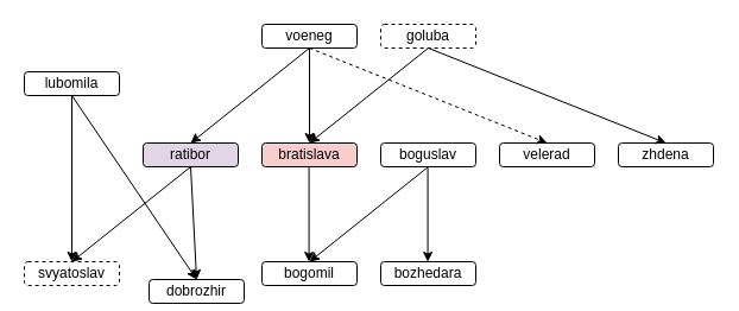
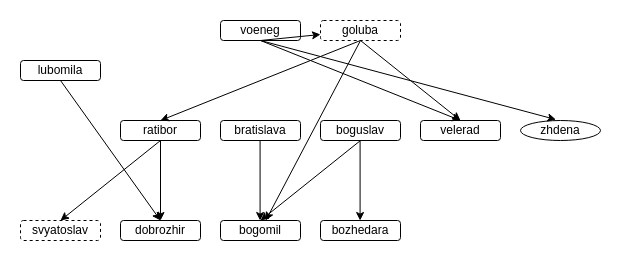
  <mxCell id="0" />
  <mxCell id="1" parent="0" />
  <mxCell id="2" value="voeneg" style="rounded=1;whiteSpace=wrap;html=1;" parent="1" vertex="1"><mxGeometry x="220" y="20" width="80" height="20" as="geometry" /></mxCell>
  <mxCell id="3" value="goluba" style="rounded=1;whiteSpace=wrap;html=1;dashed=1;" parent="1" vertex="1"><mxGeometry x="320" y="20" width="80" height="20" as="geometry" /></mxCell>
- <mxCell id="4" value="ratibor" style="rounded=1;whiteSpace=wrap;html=1;fillColor=#e1d5e7;" parent="1" vertex="1"><mxGeometry x="120" y="120" width="80" height="20" as="geometry" /></mxCell>
- <mxCell id="5" value="bratislava" style="rounded=1;whiteSpace=wrap;html=1;fillColor=#f8cecc;" parent="1" vertex="1"><mxGeometry x="220" y="120" width="80" height="20" as="geometry" /></mxCell>
+ <mxCell id="4" value="ratibor" style="rounded=1;whiteSpace=wrap;html=1;" parent="1" vertex="1"><mxGeometry x="120" y="120" width="80" height="20" as="geometry" /></mxCell>
+ <mxCell id="5" value="bratislava" style="rounded=1;whiteSpace=wrap;html=1;" parent="1" vertex="1"><mxGeometry x="220" y="120" width="80" height="20" as="geometry" /></mxCell>
  <mxCell id="6" value="velerad" style="rounded=1;whiteSpace=wrap;html=1;" parent="1" vertex="1"><mxGeometry x="420" y="120" width="80" height="20" as="geometry" /></mxCell>
- <mxCell id="7" value="zhdena" style="rounded=1;whiteSpace=wrap;html=1;" parent="1" vertex="1"><mxGeometry x="520" y="120" width="80" height="20" as="geometry" /></mxCell>
- <mxCell id="8" value="" style="endArrow=classic;html=1;exitX=0.5;exitY=1;exitDx=0;exitDy=0;entryX=0.5;entryY=0;entryDx=0;entryDy=0;" parent="1" source="3" target="7" edge="1"><mxGeometry width="50" height="50" relative="1" as="geometry"><mxPoint x="370" y="310" as="sourcePoint" /><mxPoint x="420" y="260" as="targetPoint" /></mxGeometry></mxCell>
- <mxCell id="11" value="" style="endArrow=classic;html=1;entryX=0.5;entryY=0;entryDx=0;entryDy=0;exitX=0.5;exitY=1;exitDx=0;exitDy=0;" parent="1" target="5" edge="1" source="3"><mxGeometry width="50" height="50" relative="1" as="geometry"><mxPoint x="360" y="60" as="sourcePoint" /><mxPoint x="420" y="180" as="targetPoint" /></mxGeometry></mxCell>
- <mxCell id="12" value="" style="endArrow=classic;html=1;exitX=0.5;exitY=1;exitDx=0;exitDy=0;entryX=0.5;entryY=0;entryDx=0;entryDy=0;" parent="1" source="2" target="4" edge="1"><mxGeometry width="50" height="50" relative="1" as="geometry"><mxPoint x="410" y="90" as="sourcePoint" /><mxPoint x="570" y="170" as="targetPoint" /></mxGeometry></mxCell>
- <mxCell id="13" value="" style="endArrow=classic;html=1;exitX=0.5;exitY=1;exitDx=0;exitDy=0;" parent="1" source="2" target="5" edge="1"><mxGeometry width="50" height="50" relative="1" as="geometry"><mxPoint x="420" y="100" as="sourcePoint" /><mxPoint x="580" y="180" as="targetPoint" /></mxGeometry></mxCell>
- <mxCell id="14" value="" style="endArrow=classic;html=1;exitX=0.5;exitY=1;exitDx=0;exitDy=0;entryX=0.5;entryY=0;entryDx=0;entryDy=0;dashed=1;" parent="1" source="2" target="6" edge="1"><mxGeometry width="50" height="50" relative="1" as="geometry"><mxPoint x="430" y="110" as="sourcePoint" /><mxPoint x="590" y="190" as="targetPoint" /></mxGeometry></mxCell>
+ <mxCell id="7" value="zhdena" style="ellipse;whiteSpace=wrap;html=1;" parent="1" vertex="1"><mxGeometry x="520" y="120" width="80" height="20" as="geometry" /></mxCell>
+ <mxCell id="9" value="" style="endArrow=classic;html=1;exitX=0.5;exitY=1;exitDx=0;exitDy=0;entryX=0.5;entryY=0;entryDx=0;entryDy=0;" parent="1" source="3" target="6" edge="1"><mxGeometry width="50" height="50" relative="1" as="geometry"><mxPoint x="410" y="90" as="sourcePoint" /><mxPoint x="570" y="170" as="targetPoint" /></mxGeometry></mxCell>
+ <mxCell id="10" value="" style="endArrow=classic;html=1;exitX=0.5;exitY=1;exitDx=0;exitDy=0;entryX=0.5;entryY=0;entryDx=0;entryDy=0;" parent="1" source="3" target="4" edge="1"><mxGeometry width="50" height="50" relative="1" as="geometry"><mxPoint x="410" y="90" as="sourcePoint" /><mxPoint x="410" y="170" as="targetPoint" /></mxGeometry></mxCell>
+ <mxCell id="11" value="" style="endArrow=classic;html=1;exitX=0.5;exitY=1;exitDx=0;exitDy=0;" parent="1" target="24" edge="1" source="3"><mxGeometry width="50" height="50" relative="1" as="geometry"><mxPoint x="360" y="60" as="sourcePoint" /><mxPoint x="420" y="180" as="targetPoint" /></mxGeometry></mxCell>
+ <mxCell id="13" value="" style="endArrow=classic;html=1;exitX=0.5;exitY=1;exitDx=0;exitDy=0;" parent="1" source="2" target="3" edge="1"><mxGeometry width="50" height="50" relative="1" as="geometry"><mxPoint x="420" y="100" as="sourcePoint" /><mxPoint x="580" y="180" as="targetPoint" /></mxGeometry></mxCell>
+ <mxCell id="14" value="" style="endArrow=classic;html=1;exitX=0.5;exitY=1;exitDx=0;exitDy=0;entryX=0.5;entryY=0;entryDx=0;entryDy=0;" parent="1" source="2" target="6" edge="1"><mxGeometry width="50" height="50" relative="1" as="geometry"><mxPoint x="430" y="110" as="sourcePoint" /><mxPoint x="590" y="190" as="targetPoint" /></mxGeometry></mxCell>
+ <mxCell id="15" value="" style="endArrow=classic;html=1;exitX=0.5;exitY=1;exitDx=0;exitDy=0;entryX=0.443;entryY=-0.045;entryDx=0;entryDy=0;entryPerimeter=0;" parent="1" source="2" target="7" edge="1"><mxGeometry width="50" height="50" relative="1" as="geometry"><mxPoint x="440" y="120" as="sourcePoint" /><mxPoint x="600" y="200" as="targetPoint" /></mxGeometry></mxCell>
  <mxCell id="16" value="lubomila" style="rounded=1;whiteSpace=wrap;html=1;" vertex="1" parent="1"><mxGeometry x="20" y="60" width="80" height="20" as="geometry" /></mxCell>
  <mxCell id="17" value="boguslav" style="rounded=1;whiteSpace=wrap;html=1;" vertex="1" parent="1"><mxGeometry x="320" y="120" width="80" height="20" as="geometry" /></mxCell>
- <mxCell id="18" value="dobrozhir" style="rounded=1;whiteSpace=wrap;html=1;" vertex="1" parent="1"><mxGeometry x="125" y="235" width="80" height="20" as="geometry" /></mxCell>
+ <mxCell id="18" value="dobrozhir" style="rounded=1;whiteSpace=wrap;html=1;" vertex="1" parent="1"><mxGeometry x="120" y="220" width="80" height="20" as="geometry" /></mxCell>
  <mxCell id="19" value="svyatoslav" style="rounded=1;whiteSpace=wrap;html=1;dashed=1;" vertex="1" parent="1"><mxGeometry x="20" y="220" width="80" height="20" as="geometry" /></mxCell>
  <mxCell id="20" value="" style="endArrow=classic;html=1;exitX=0.5;exitY=1;exitDx=0;exitDy=0;entryX=0.5;entryY=0;entryDx=0;entryDy=0;" edge="1" parent="1" source="4" target="18"><mxGeometry width="50" height="50" relative="1" as="geometry"><mxPoint x="330" y="220" as="sourcePoint" /><mxPoint x="230" y="300" as="targetPoint" /></mxGeometry></mxCell>
  <mxCell id="21" value="" style="endArrow=classic;html=1;entryX=0.5;entryY=0;entryDx=0;entryDy=0;" edge="1" parent="1" target="19"><mxGeometry width="50" height="50" relative="1" as="geometry"><mxPoint x="160" y="140" as="sourcePoint" /><mxPoint x="180" y="140" as="targetPoint" /></mxGeometry></mxCell>
  <mxCell id="22" value="" style="endArrow=classic;html=1;exitX=0.5;exitY=1;exitDx=0;exitDy=0;entryX=0.5;entryY=0;entryDx=0;entryDy=0;" edge="1" parent="1" source="16" target="18"><mxGeometry width="50" height="50" relative="1" as="geometry"><mxPoint x="290" y="70" as="sourcePoint" /><mxPoint x="190" y="150" as="targetPoint" /></mxGeometry></mxCell>
- <mxCell id="23" value="" style="endArrow=classic;html=1;exitX=0.5;exitY=1;exitDx=0;exitDy=0;entryX=0.5;entryY=0;entryDx=0;entryDy=0;" edge="1" parent="1" source="16" target="19"><mxGeometry width="50" height="50" relative="1" as="geometry"><mxPoint x="300" y="80" as="sourcePoint" /><mxPoint x="200" y="160" as="targetPoint" /></mxGeometry></mxCell>
  <mxCell id="24" value="bogomil" style="rounded=1;whiteSpace=wrap;html=1;" vertex="1" parent="1"><mxGeometry x="220" y="220" width="80" height="20" as="geometry" /></mxCell>
  <mxCell id="25" value="bozhedara" style="rounded=1;whiteSpace=wrap;html=1;" vertex="1" parent="1"><mxGeometry x="320" y="220" width="80" height="20" as="geometry" /></mxCell>
  <mxCell id="26" value="" style="endArrow=classic;html=1;exitX=0.5;exitY=1;exitDx=0;exitDy=0;entryX=0.5;entryY=0;entryDx=0;entryDy=0;" edge="1" parent="1"><mxGeometry width="50" height="50" relative="1" as="geometry"><mxPoint x="259.58" y="140" as="sourcePoint" /><mxPoint x="259.58" y="220" as="targetPoint" /></mxGeometry></mxCell>
  <mxCell id="27" value="" style="endArrow=classic;html=1;exitX=0.5;exitY=1;exitDx=0;exitDy=0;entryX=0.5;entryY=0;entryDx=0;entryDy=0;" edge="1" parent="1"><mxGeometry width="50" height="50" relative="1" as="geometry"><mxPoint x="359.58" y="140" as="sourcePoint" /><mxPoint x="359.58" y="220" as="targetPoint" /></mxGeometry></mxCell>
  <mxCell id="28" value="" style="endArrow=classic;html=1;exitX=0.5;exitY=1;exitDx=0;exitDy=0;" edge="1" parent="1" source="17"><mxGeometry width="50" height="50" relative="1" as="geometry"><mxPoint x="260" y="140" as="sourcePoint" /><mxPoint x="260" y="220" as="targetPoint" /></mxGeometry></mxCell>
